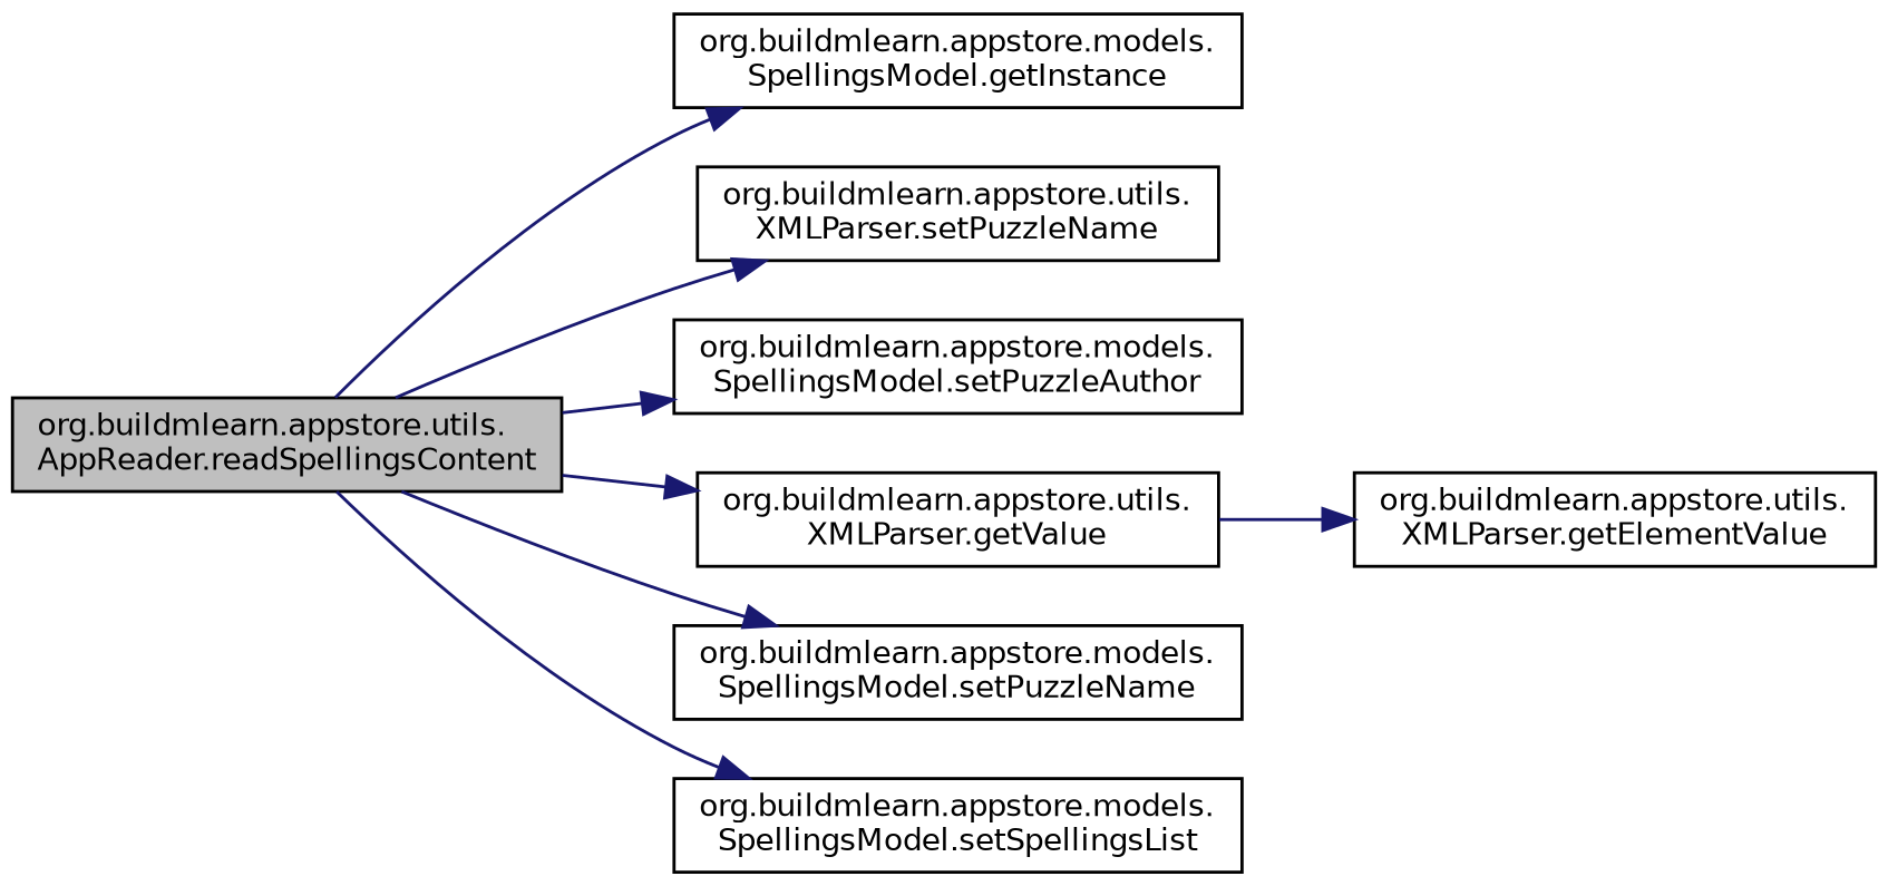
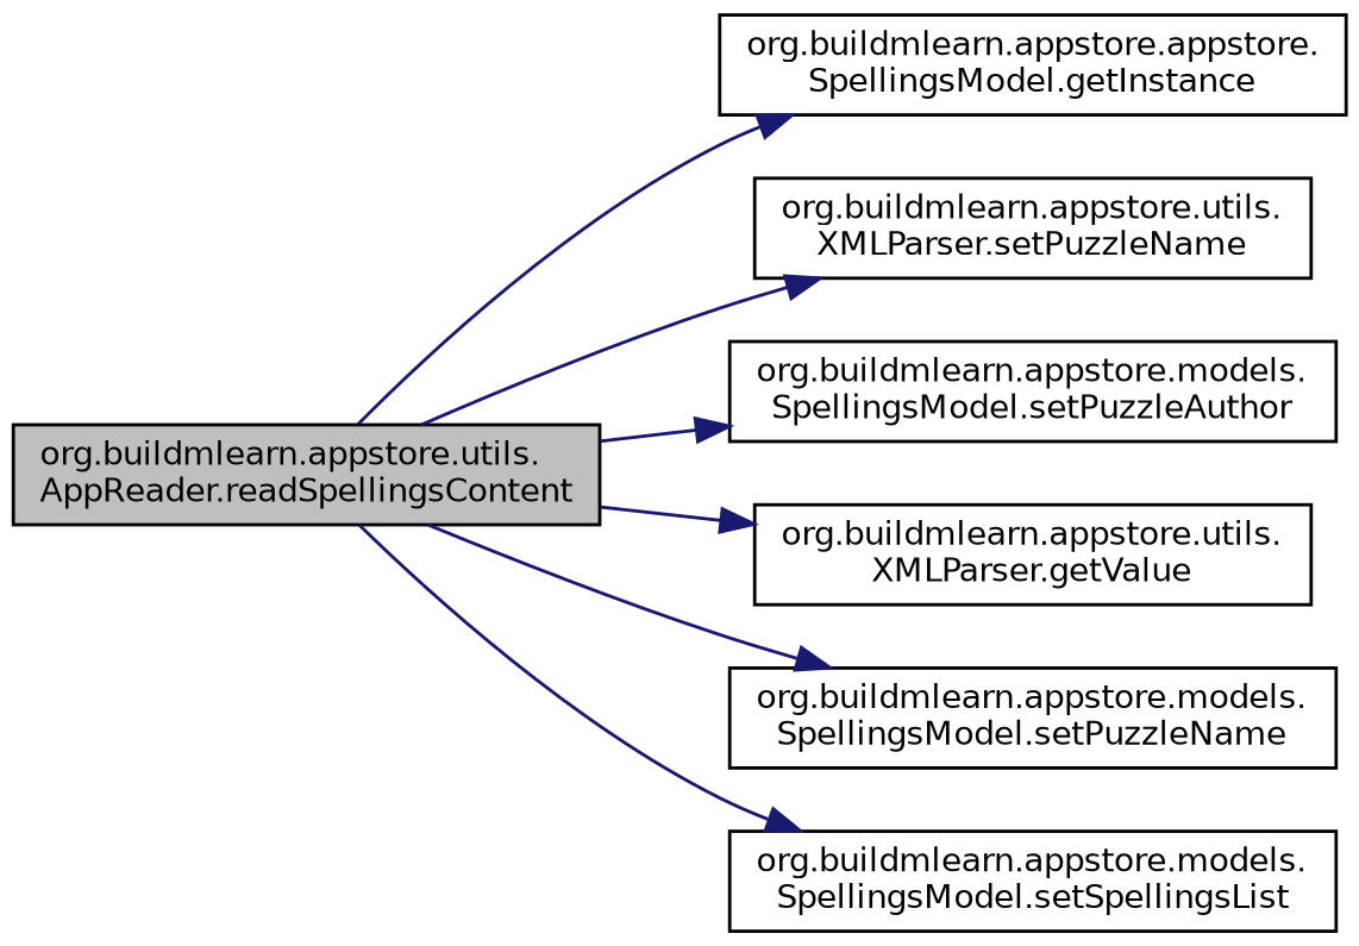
  digraph {
    rankdir=LR
    node [color=black fontname=Helvetica fontsize=10 shape=record]
    edge [color=midnightblue fontname=Helvetica fontsize=10 labelfontname=Helvetica labelfontsize=10 style=solid]
    n1 [fillcolor=grey75 fontcolor=black height=0.2 label="org.buildmlearn.appstore.utils.\lAppReader.readSpellingsContent" style=filled width=0.4]
-   n2 [height=0.2 label="org.buildmlearn.appstore.models.\lSpellingsModel.getInstance" width=0.4]
+   n2 [height=0.2 label="org.buildmlearn.appstore.appstore.\lSpellingsModel.getInstance" width=0.4]
    n3 [height=0.2 label="org.buildmlearn.appstore.utils.\lXMLParser.setPuzzleName" width=0.4]
    n4 [height=0.2 label="org.buildmlearn.appstore.models.\lSpellingsModel.setPuzzleAuthor" width=0.4]
    n5 [height=0.2 label="org.buildmlearn.appstore.utils.\lXMLParser.getValue" width=0.4]
    n6 [height=0.2 label="org.buildmlearn.appstore.models.\lSpellingsModel.setPuzzleName" width=0.4]
    n7 [height=0.2 label="org.buildmlearn.appstore.models.\lSpellingsModel.setSpellingsList" width=0.4]
-   n8 [height=0.2 label="org.buildmlearn.appstore.utils.\lXMLParser.getElementValue" width=0.4]
    n1 -> n2
    n1 -> n3
    n1 -> n4
    n1 -> n5
    n1 -> n6
    n1 -> n7
-   n5 -> n8
  }
